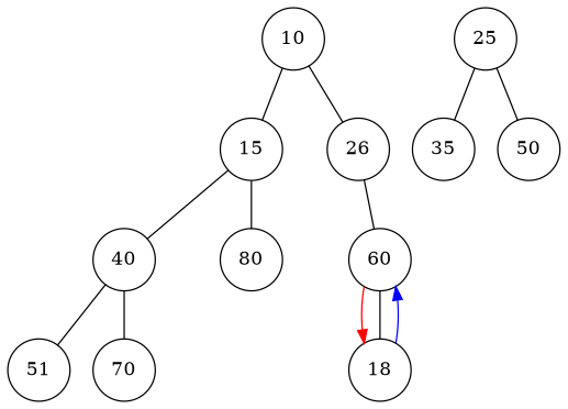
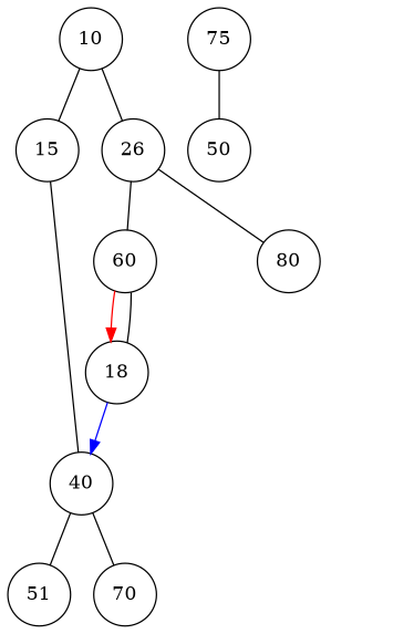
  digraph {
    node [shape=circle]
    edge [arrowhead=none arrowtail=none]
    n1 [label=10]
    n2 [label=15]
    n3 [label=26]
    n4 [label=40]
    n5 [label=60]
    n6 [label=80]
-   n7 [label=25]
-   n8 [label=35]
+   n7 [label=75]
    n9 [label=50]
    n10 [label=51]
    n11 [label=70]
    n12 [fillcolor=blue label=18]
    n13 [label=58 style=invis]
    n14 [label=79 style=invis]
    n15 [label=78 style=invis]
    n1 -> n2
    n1 -> n3
    n2 -> n4
    n3 -> n5
-   n2 -> n6
+   n3 -> n6
    n4 -> n10
    n4 -> n11
    n5 -> n12 [arrowhead=normal color=red]
    n5 -> n12 [color=black]
    n5 -> n13 [arrowhead=normal color=blue style=invis]
    n6 -> n14 [arrowhead=normal color=blue style=invis]
    n6 -> n15 [arrowhead=normal color=blue style=invis]
-   n7 -> n8
    n7 -> n9
-   n12 -> n5 [arrowhead=normal color=blue]
+   n12 -> n4 [arrowhead=normal color=blue]
  }
